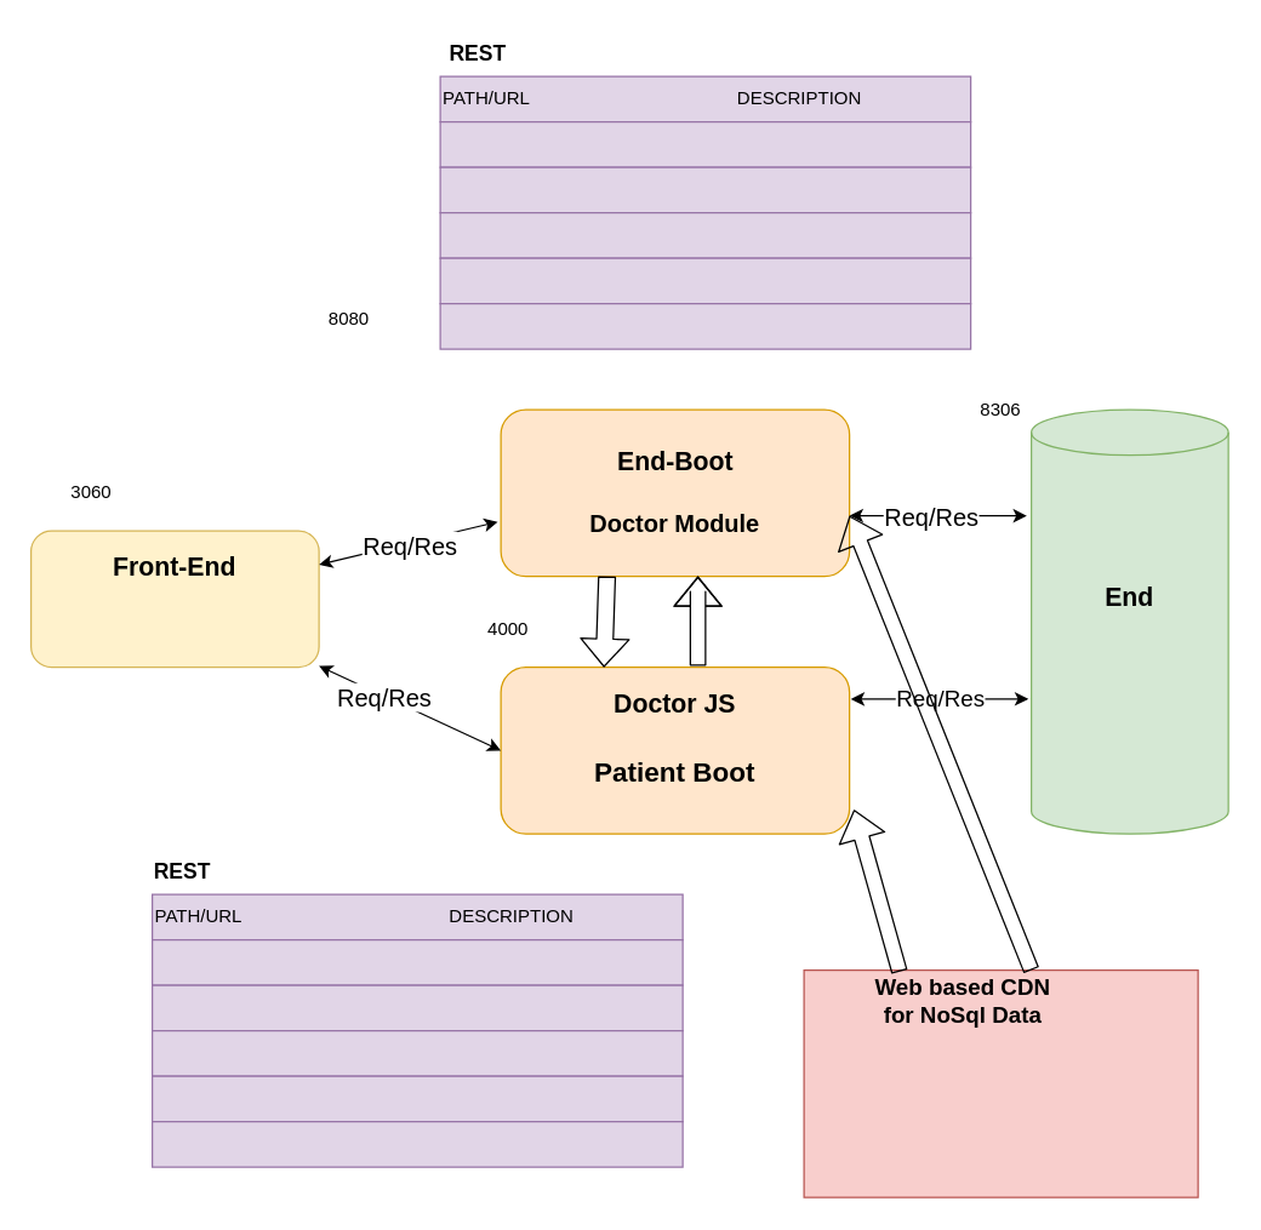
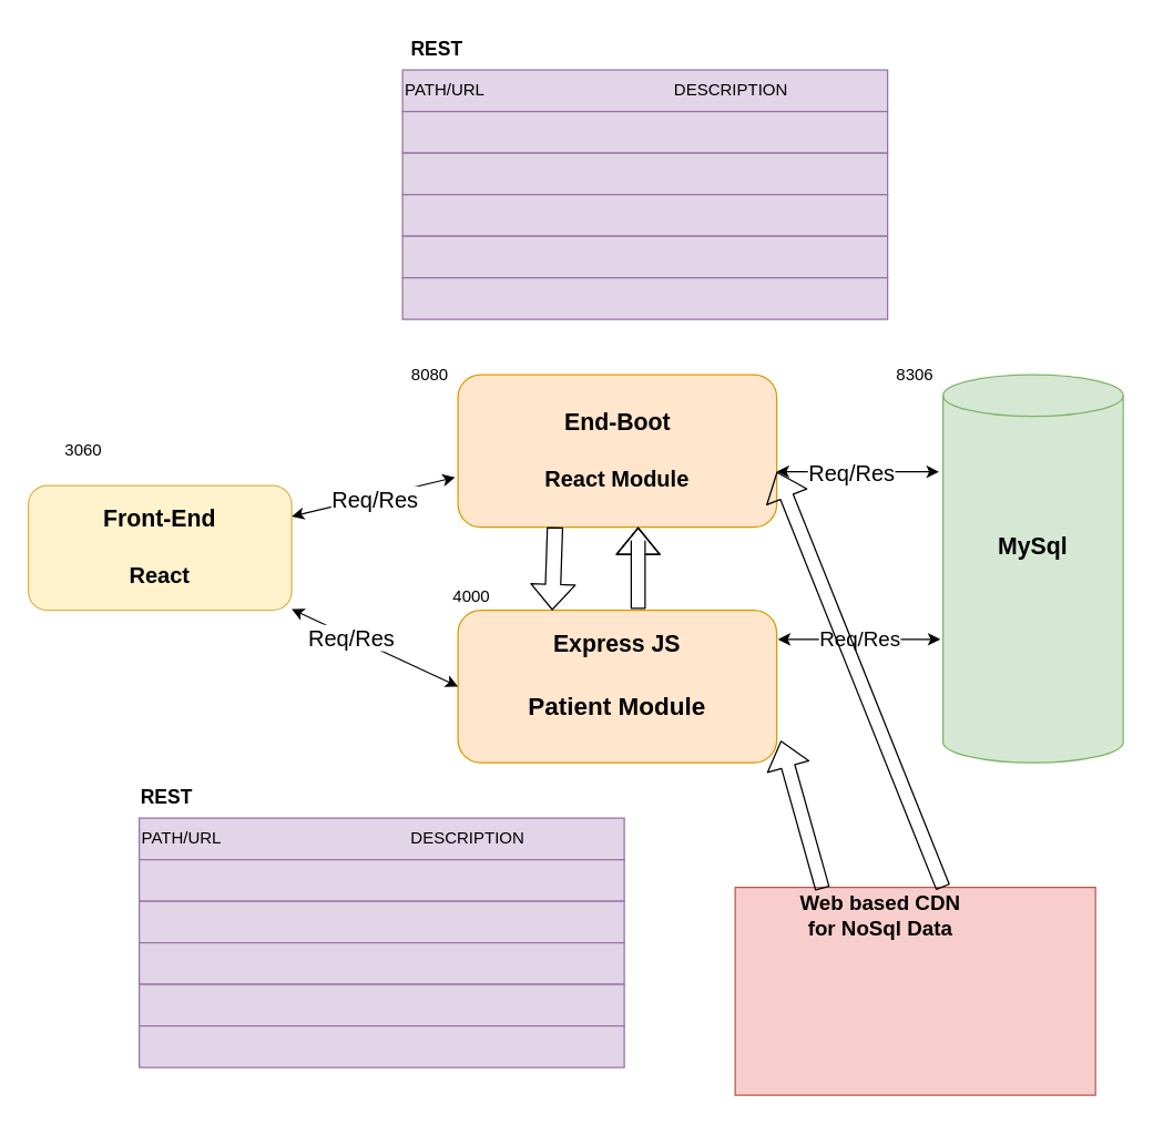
  <mxCell id="0" />
  <mxCell id="1" parent="0" />
  <mxCell id="2" value="" style="rounded=1;whiteSpace=wrap;html=1;fillColor=#fff2cc;strokeColor=#d6b656;" parent="1" vertex="1"><mxGeometry x="20" y="350" width="190" height="90" as="geometry" /></mxCell>
  <mxCell id="3" value="&lt;font style=&quot;font-size: 17px&quot;&gt;&lt;b&gt;Front-End&lt;/b&gt;&lt;/font&gt;" style="text;html=1;strokeColor=none;fillColor=none;align=center;verticalAlign=middle;whiteSpace=wrap;rounded=0;" parent="1" vertex="1"><mxGeometry x="50" y="360" width="130" height="30" as="geometry" /></mxCell>
  <mxCell id="4" value="" style="rounded=1;whiteSpace=wrap;html=1;fillColor=#ffe6cc;strokeColor=#d79b00;" parent="1" vertex="1"><mxGeometry x="330" y="270" width="230" height="110" as="geometry" /></mxCell>
  <mxCell id="5" value="" style="rounded=1;whiteSpace=wrap;html=1;fillColor=#ffe6cc;strokeColor=#d79b00;" parent="1" vertex="1"><mxGeometry x="330" y="440" width="230" height="110" as="geometry" /></mxCell>
  <mxCell id="6" value="&lt;font style=&quot;font-size: 17px&quot;&gt;&lt;b&gt;End-Boot&lt;/b&gt;&lt;/font&gt;" style="text;html=1;strokeColor=none;fillColor=none;align=center;verticalAlign=middle;whiteSpace=wrap;rounded=0;" parent="1" vertex="1"><mxGeometry x="372.5" y="290" width="145" height="30" as="geometry" /></mxCell>
- <mxCell id="7" value="&lt;span style=&quot;font-size: 16px&quot;&gt;&lt;b&gt;Doctor Module&lt;/b&gt;&lt;/span&gt;" style="text;html=1;strokeColor=none;fillColor=none;align=center;verticalAlign=middle;whiteSpace=wrap;rounded=0;" parent="1" vertex="1"><mxGeometry x="375" y="330" width="140" height="30" as="geometry" /></mxCell>
- <mxCell id="8" value="&lt;font style=&quot;font-size: 17px&quot;&gt;&lt;b&gt;Doctor JS&lt;/b&gt;&lt;/font&gt;" style="text;html=1;strokeColor=none;fillColor=none;align=center;verticalAlign=middle;whiteSpace=wrap;rounded=0;" parent="1" vertex="1"><mxGeometry x="390" y="450" width="110" height="30" as="geometry" /></mxCell>
- <mxCell id="9" value="&lt;font style=&quot;font-size: 18px&quot;&gt;&lt;b&gt;Patient Boot&lt;/b&gt;&lt;/font&gt;" style="text;html=1;strokeColor=none;fillColor=none;align=center;verticalAlign=middle;whiteSpace=wrap;rounded=0;" parent="1" vertex="1"><mxGeometry x="380" y="490" width="130" height="40" as="geometry" /></mxCell>
+ <mxCell id="7" value="&lt;span style=&quot;font-size: 16px&quot;&gt;&lt;b&gt;React Module&lt;/b&gt;&lt;/span&gt;" style="text;html=1;strokeColor=none;fillColor=none;align=center;verticalAlign=middle;whiteSpace=wrap;rounded=0;" parent="1" vertex="1"><mxGeometry x="375" y="330" width="140" height="30" as="geometry" /></mxCell>
+ <mxCell id="8" value="&lt;font style=&quot;font-size: 17px&quot;&gt;&lt;b&gt;Express JS&lt;/b&gt;&lt;/font&gt;" style="text;html=1;strokeColor=none;fillColor=none;align=center;verticalAlign=middle;whiteSpace=wrap;rounded=0;" parent="1" vertex="1"><mxGeometry x="390" y="450" width="110" height="30" as="geometry" /></mxCell>
+ <mxCell id="9" value="&lt;font style=&quot;font-size: 18px&quot;&gt;&lt;b&gt;Patient Module&lt;/b&gt;&lt;/font&gt;" style="text;html=1;strokeColor=none;fillColor=none;align=center;verticalAlign=middle;whiteSpace=wrap;rounded=0;" parent="1" vertex="1"><mxGeometry x="380" y="490" width="130" height="40" as="geometry" /></mxCell>
  <mxCell id="10" value="" style="shape=cylinder3;whiteSpace=wrap;html=1;boundedLbl=1;backgroundOutline=1;size=15;fillColor=#d5e8d4;strokeColor=#82b366;" parent="1" vertex="1"><mxGeometry x="680" y="270" width="130" height="280" as="geometry" /></mxCell>
- <mxCell id="11" value="&lt;font style=&quot;font-size: 17px&quot;&gt;&lt;b&gt;End&lt;/b&gt;&lt;/font&gt;" style="text;html=1;strokeColor=none;fillColor=none;align=center;verticalAlign=middle;whiteSpace=wrap;rounded=0;" parent="1" vertex="1"><mxGeometry x="690" y="370" width="110" height="50" as="geometry" /></mxCell>
+ <mxCell id="11" value="&lt;font style=&quot;font-size: 17px&quot;&gt;&lt;b&gt;MySql&lt;/b&gt;&lt;/font&gt;" style="text;html=1;strokeColor=none;fillColor=none;align=center;verticalAlign=middle;whiteSpace=wrap;rounded=0;" parent="1" vertex="1"><mxGeometry x="690" y="370" width="110" height="50" as="geometry" /></mxCell>
  <mxCell id="12" value="" style="endArrow=classic;startArrow=classic;html=1;exitX=1;exitY=0.636;exitDx=0;exitDy=0;exitPerimeter=0;" parent="1" source="4" edge="1"><mxGeometry width="50" height="50" relative="1" as="geometry"><mxPoint x="600" y="370" as="sourcePoint" /><mxPoint x="677" y="340" as="targetPoint" /><Array as="points"><mxPoint x="630" y="340" /></Array></mxGeometry></mxCell>
  <mxCell id="13" value="&lt;font style=&quot;font-size: 16px&quot;&gt;Req/Res&lt;/font&gt;" style="edgeLabel;html=1;align=center;verticalAlign=middle;resizable=0;points=[];" parent="12" vertex="1" connectable="0"><mxGeometry x="-0.077" y="-1" relative="1" as="geometry"><mxPoint as="offset" /></mxGeometry></mxCell>
  <mxCell id="14" value="" style="endArrow=classic;startArrow=classic;html=1;exitX=1.004;exitY=0.191;exitDx=0;exitDy=0;exitPerimeter=0;entryX=-0.015;entryY=0.682;entryDx=0;entryDy=0;entryPerimeter=0;" parent="1" source="5" target="10" edge="1"><mxGeometry width="50" height="50" relative="1" as="geometry"><mxPoint x="590" y="510" as="sourcePoint" /><mxPoint x="640" y="460" as="targetPoint" /></mxGeometry></mxCell>
  <mxCell id="15" value="&lt;font style=&quot;font-size: 15px&quot;&gt;Req/Res&lt;/font&gt;" style="edgeLabel;html=1;align=center;verticalAlign=middle;resizable=0;points=[];" parent="14" vertex="1" connectable="0"><mxGeometry x="0.641" y="1" relative="1" as="geometry"><mxPoint x="-36.92" as="offset" /></mxGeometry></mxCell>
  <mxCell id="16" value="" style="endArrow=classic;startArrow=classic;html=1;entryX=0;entryY=0.5;entryDx=0;entryDy=0;" parent="1" source="2" target="5" edge="1"><mxGeometry width="50" height="50" relative="1" as="geometry"><mxPoint x="230" y="490" as="sourcePoint" /><mxPoint x="280" y="440" as="targetPoint" /></mxGeometry></mxCell>
  <mxCell id="17" value="&lt;font style=&quot;font-size: 16px&quot;&gt;Req/Res&lt;/font&gt;" style="edgeLabel;html=1;align=center;verticalAlign=middle;resizable=0;points=[];" parent="16" vertex="1" connectable="0"><mxGeometry x="-0.284" relative="1" as="geometry"><mxPoint as="offset" /></mxGeometry></mxCell>
  <mxCell id="18" value="" style="endArrow=classic;startArrow=classic;html=1;entryX=-0.009;entryY=0.673;entryDx=0;entryDy=0;entryPerimeter=0;" parent="1" source="2" target="4" edge="1"><mxGeometry width="50" height="50" relative="1" as="geometry"><mxPoint x="240" y="380" as="sourcePoint" /><mxPoint x="280" y="340" as="targetPoint" /></mxGeometry></mxCell>
  <mxCell id="19" value="&lt;font style=&quot;font-size: 16px&quot;&gt;Req/Res&lt;/font&gt;" style="edgeLabel;html=1;align=center;verticalAlign=middle;resizable=0;points=[];" parent="18" vertex="1" connectable="0"><mxGeometry x="0.381" y="2" relative="1" as="geometry"><mxPoint x="-21.23" y="9.24" as="offset" /></mxGeometry></mxCell>
+ <mxCell id="20" value="&lt;font style=&quot;font-size: 16px&quot;&gt;&lt;b&gt;React&lt;/b&gt;&lt;/font&gt;" style="text;html=1;strokeColor=none;fillColor=none;align=center;verticalAlign=middle;whiteSpace=wrap;rounded=0;" parent="1" vertex="1"><mxGeometry x="50" y="400" width="130" height="30" as="geometry" /></mxCell>
  <mxCell id="21" value="" style="rounded=0;whiteSpace=wrap;html=1;fillColor=#f8cecc;strokeColor=#b85450;" vertex="1" parent="1"><mxGeometry x="530" y="640" width="260" height="150" as="geometry" /></mxCell>
  <mxCell id="22" value="&lt;b&gt;&lt;font style=&quot;font-size: 15px&quot;&gt;Web based CDN for NoSql Data&lt;/font&gt;&lt;/b&gt;" style="text;html=1;strokeColor=none;fillColor=none;align=center;verticalAlign=middle;whiteSpace=wrap;rounded=0;" vertex="1" parent="1"><mxGeometry x="570" y="640" width="130" height="40" as="geometry" /></mxCell>
  <mxCell id="23" value="" style="shape=flexArrow;endArrow=classic;html=1;" edge="1" parent="1"><mxGeometry width="50" height="50" relative="1" as="geometry"><mxPoint x="460" y="439" as="sourcePoint" /><mxPoint x="460" y="380" as="targetPoint" /><Array as="points"><mxPoint x="460" y="390" /></Array></mxGeometry></mxCell>
  <mxCell id="24" value="" style="shape=flexArrow;endArrow=classic;html=1;width=11;endSize=5.73;" edge="1" parent="1"><mxGeometry width="50" height="50" relative="1" as="geometry"><mxPoint x="400" y="380" as="sourcePoint" /><mxPoint x="398" y="440" as="targetPoint" /><Array as="points"><mxPoint x="400" y="380" /></Array></mxGeometry></mxCell>
  <mxCell id="25" value="PATH/URL&amp;nbsp; &amp;nbsp; &amp;nbsp; &amp;nbsp; &amp;nbsp; &amp;nbsp; &amp;nbsp; &amp;nbsp; &amp;nbsp; &amp;nbsp; &amp;nbsp; &amp;nbsp; &amp;nbsp; &amp;nbsp; &amp;nbsp; &amp;nbsp; &amp;nbsp; &amp;nbsp; &amp;nbsp; &amp;nbsp; &amp;nbsp;DESCRIPTION" style="rounded=0;whiteSpace=wrap;html=1;fillColor=#e1d5e7;strokeColor=#9673a6;align=left;" vertex="1" parent="1"><mxGeometry x="100" y="590" width="350" height="30" as="geometry" /></mxCell>
  <mxCell id="26" value="" style="rounded=0;whiteSpace=wrap;html=1;fillColor=#e1d5e7;strokeColor=#9673a6;align=left;" vertex="1" parent="1"><mxGeometry x="100" y="620" width="350" height="30" as="geometry" /></mxCell>
  <mxCell id="27" value="" style="rounded=0;whiteSpace=wrap;html=1;fillColor=#e1d5e7;strokeColor=#9673a6;align=left;" vertex="1" parent="1"><mxGeometry x="100" y="650" width="350" height="30" as="geometry" /></mxCell>
  <mxCell id="28" value="" style="rounded=0;whiteSpace=wrap;html=1;fillColor=#e1d5e7;strokeColor=#9673a6;align=left;" vertex="1" parent="1"><mxGeometry x="100" y="680" width="350" height="30" as="geometry" /></mxCell>
  <mxCell id="29" value="" style="rounded=0;whiteSpace=wrap;html=1;fillColor=#e1d5e7;strokeColor=#9673a6;align=left;" vertex="1" parent="1"><mxGeometry x="100" y="710" width="350" height="30" as="geometry" /></mxCell>
  <mxCell id="30" value="" style="rounded=0;whiteSpace=wrap;html=1;fillColor=#e1d5e7;strokeColor=#9673a6;align=left;" vertex="1" parent="1"><mxGeometry x="100" y="740" width="350" height="30" as="geometry" /></mxCell>
  <mxCell id="31" value="PATH/URL&amp;nbsp; &amp;nbsp; &amp;nbsp; &amp;nbsp; &amp;nbsp; &amp;nbsp; &amp;nbsp; &amp;nbsp; &amp;nbsp; &amp;nbsp; &amp;nbsp; &amp;nbsp; &amp;nbsp; &amp;nbsp; &amp;nbsp; &amp;nbsp; &amp;nbsp; &amp;nbsp; &amp;nbsp; &amp;nbsp; &amp;nbsp;DESCRIPTION" style="rounded=0;whiteSpace=wrap;html=1;fillColor=#e1d5e7;strokeColor=#9673a6;align=left;" vertex="1" parent="1"><mxGeometry x="290" y="50" width="350" height="30" as="geometry" /></mxCell>
  <mxCell id="32" value="" style="rounded=0;whiteSpace=wrap;html=1;fillColor=#e1d5e7;strokeColor=#9673a6;align=left;" vertex="1" parent="1"><mxGeometry x="290" y="80" width="350" height="30" as="geometry" /></mxCell>
  <mxCell id="33" value="" style="rounded=0;whiteSpace=wrap;html=1;fillColor=#e1d5e7;strokeColor=#9673a6;align=left;" vertex="1" parent="1"><mxGeometry x="290" y="110" width="350" height="30" as="geometry" /></mxCell>
  <mxCell id="34" value="" style="rounded=0;whiteSpace=wrap;html=1;fillColor=#e1d5e7;strokeColor=#9673a6;align=left;" vertex="1" parent="1"><mxGeometry x="290" y="140" width="350" height="30" as="geometry" /></mxCell>
  <mxCell id="35" value="" style="rounded=0;whiteSpace=wrap;html=1;fillColor=#e1d5e7;strokeColor=#9673a6;align=left;" vertex="1" parent="1"><mxGeometry x="290" y="170" width="350" height="30" as="geometry" /></mxCell>
  <mxCell id="36" value="" style="rounded=0;whiteSpace=wrap;html=1;fillColor=#e1d5e7;strokeColor=#9673a6;align=left;" vertex="1" parent="1"><mxGeometry x="290" y="200" width="350" height="30" as="geometry" /></mxCell>
  <mxCell id="37" value="" style="shape=flexArrow;endArrow=classic;html=1;exitX=0.177;exitY=0.025;exitDx=0;exitDy=0;exitPerimeter=0;entryX=1.013;entryY=0.855;entryDx=0;entryDy=0;entryPerimeter=0;" edge="1" parent="1" source="22" target="5"><mxGeometry width="50" height="50" relative="1" as="geometry"><mxPoint x="410" y="630" as="sourcePoint" /><mxPoint x="460" y="580" as="targetPoint" /><Array as="points" /></mxGeometry></mxCell>
  <mxCell id="38" value="" style="shape=flexArrow;endArrow=classic;html=1;exitX=0.846;exitY=0;exitDx=0;exitDy=0;exitPerimeter=0;" edge="1" parent="1" source="22"><mxGeometry width="50" height="50" relative="1" as="geometry"><mxPoint x="660" y="590" as="sourcePoint" /><mxPoint x="560" y="340" as="targetPoint" /><Array as="points" /></mxGeometry></mxCell>
  <mxCell id="39" value="3060" style="text;html=1;strokeColor=none;fillColor=none;align=center;verticalAlign=middle;whiteSpace=wrap;rounded=0;" vertex="1" parent="1"><mxGeometry x="40" y="315" width="40" height="20" as="geometry" /></mxCell>
- <mxCell id="40" value="8080" style="text;html=1;strokeColor=none;fillColor=none;align=center;verticalAlign=middle;whiteSpace=wrap;rounded=0;" vertex="1" parent="1"><mxGeometry x="210" y="200" width="40" height="20" as="geometry" /></mxCell>
- <mxCell id="41" value="4000" style="text;html=1;strokeColor=none;fillColor=none;align=center;verticalAlign=middle;whiteSpace=wrap;rounded=0;" vertex="1" parent="1"><mxGeometry x="315" y="405" width="40" height="20" as="geometry" /></mxCell>
+ <mxCell id="40" value="8080" style="text;html=1;strokeColor=none;fillColor=none;align=center;verticalAlign=middle;whiteSpace=wrap;rounded=0;" vertex="1" parent="1"><mxGeometry x="290" y="260" width="40" height="20" as="geometry" /></mxCell>
+ <mxCell id="41" value="4000" style="text;html=1;strokeColor=none;fillColor=none;align=center;verticalAlign=middle;whiteSpace=wrap;rounded=0;" vertex="1" parent="1"><mxGeometry x="320" y="420" width="40" height="20" as="geometry" /></mxCell>
  <mxCell id="42" value="8306" style="text;html=1;strokeColor=none;fillColor=none;align=center;verticalAlign=middle;whiteSpace=wrap;rounded=0;" vertex="1" parent="1"><mxGeometry x="640" y="260" width="40" height="20" as="geometry" /></mxCell>
  <mxCell id="43" value="&lt;font style=&quot;font-size: 14px&quot;&gt;&lt;b&gt;REST&lt;/b&gt;&lt;/font&gt;" style="text;html=1;strokeColor=none;fillColor=none;align=center;verticalAlign=middle;whiteSpace=wrap;rounded=0;" vertex="1" parent="1"><mxGeometry x="255" y="20" width="120" height="30" as="geometry" /></mxCell>
  <mxCell id="44" value="&lt;font style=&quot;font-size: 14px&quot;&gt;&lt;b&gt;REST&lt;/b&gt;&lt;/font&gt;" style="text;html=1;strokeColor=none;fillColor=none;align=center;verticalAlign=middle;whiteSpace=wrap;rounded=0;" vertex="1" parent="1"><mxGeometry x="60" y="560" width="120" height="30" as="geometry" /></mxCell>
